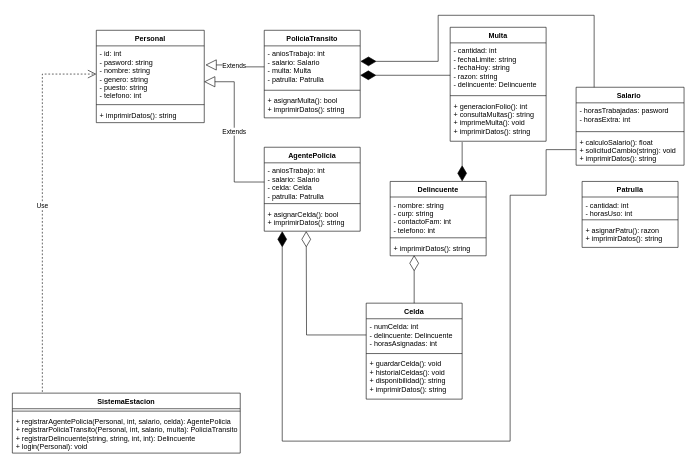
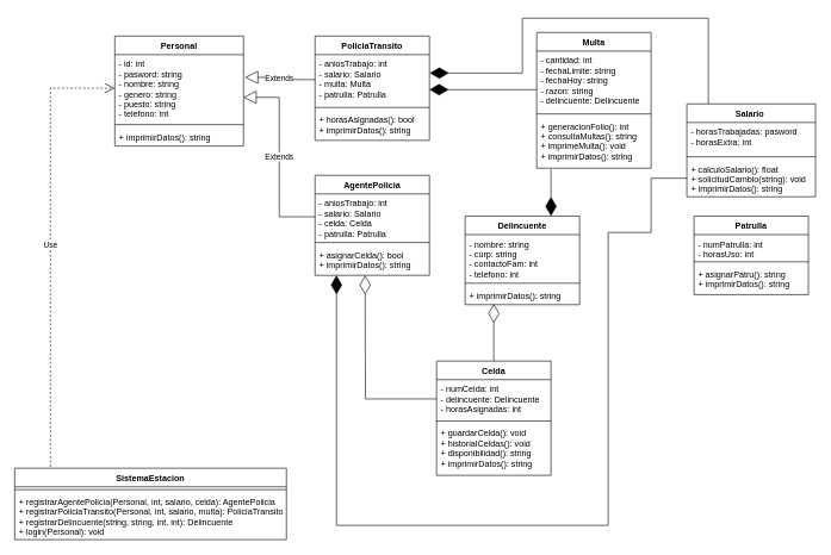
  <mxCell id="0" />
  <mxCell id="1" parent="0" />
  <mxCell id="2" value="SistemaEstacion" style="swimlane;fontStyle=1;align=center;verticalAlign=top;childLayout=stackLayout;horizontal=1;startSize=26;horizontalStack=0;resizeParent=1;resizeParentMax=0;resizeLast=0;collapsible=1;marginBottom=0;" vertex="1" parent="1"><mxGeometry x="20" y="650" width="380" height="100" as="geometry" /></mxCell>
  <mxCell id="3" value="" style="line;strokeWidth=1;fillColor=none;align=left;verticalAlign=middle;spacingTop=-1;spacingLeft=3;spacingRight=3;rotatable=0;labelPosition=right;points=[];portConstraint=eastwest;strokeColor=inherit;" vertex="1" parent="2"><mxGeometry y="26" width="380" height="8" as="geometry" /></mxCell>
  <mxCell id="4" value="+ registrarAgentePolicia(Personal, int, salario, celda): AgentePolicia&#10;+ registrarPoliciaTransito(Personal, int, salario, multa): PoliciaTransito&#10;+ registrarDelincuente(string, string, int, int): Delincuente&#10;+ login(Personal): void" style="text;strokeColor=none;fillColor=none;align=left;verticalAlign=top;spacingLeft=4;spacingRight=4;overflow=hidden;rotatable=0;points=[[0,0.5],[1,0.5]];portConstraint=eastwest;" vertex="1" parent="2"><mxGeometry y="34" width="380" height="66" as="geometry" /></mxCell>
  <mxCell id="5" value="Salario " style="swimlane;fontStyle=1;align=center;verticalAlign=top;childLayout=stackLayout;horizontal=1;startSize=26;horizontalStack=0;resizeParent=1;resizeParentMax=0;resizeLast=0;collapsible=1;marginBottom=0;" vertex="1" parent="1"><mxGeometry x="960" y="140" width="180" height="130" as="geometry" /></mxCell>
  <mxCell id="6" value="- horasTrabajadas: pasword&#10;- horasExtra: int" style="text;strokeColor=none;fillColor=none;align=left;verticalAlign=top;spacingLeft=4;spacingRight=4;overflow=hidden;rotatable=0;points=[[0,0.5],[1,0.5]];portConstraint=eastwest;" vertex="1" parent="5"><mxGeometry y="26" width="180" height="44" as="geometry" /></mxCell>
  <mxCell id="7" value="" style="line;strokeWidth=1;fillColor=none;align=left;verticalAlign=middle;spacingTop=-1;spacingLeft=3;spacingRight=3;rotatable=0;labelPosition=right;points=[];portConstraint=eastwest;strokeColor=inherit;" vertex="1" parent="5"><mxGeometry y="70" width="180" height="8" as="geometry" /></mxCell>
  <mxCell id="8" value="+ calculoSalario(): float &#10;+ solicitudCambio(string): void&#10;+ imprimirDatos(): string" style="text;strokeColor=none;fillColor=none;align=left;verticalAlign=top;spacingLeft=4;spacingRight=4;overflow=hidden;rotatable=0;points=[[0,0.5],[1,0.5]];portConstraint=eastwest;" vertex="1" parent="5"><mxGeometry y="78" width="180" height="52" as="geometry" /></mxCell>
  <mxCell id="9" value="Personal" style="swimlane;fontStyle=1;align=center;verticalAlign=top;childLayout=stackLayout;horizontal=1;startSize=26;horizontalStack=0;resizeParent=1;resizeParentMax=0;resizeLast=0;collapsible=1;marginBottom=0;" vertex="1" parent="1"><mxGeometry x="160" y="45" width="180" height="154" as="geometry" /></mxCell>
  <mxCell id="10" value="- id: int&#10;- pasword: string&#10;- nombre: string &#10;- genero: string &#10;- puesto: string&#10;- telefono: int" style="text;strokeColor=none;fillColor=none;align=left;verticalAlign=top;spacingLeft=4;spacingRight=4;overflow=hidden;rotatable=0;points=[[0,0.5],[1,0.5]];portConstraint=eastwest;" vertex="1" parent="9"><mxGeometry y="26" width="180" height="94" as="geometry" /></mxCell>
  <mxCell id="11" value="" style="line;strokeWidth=1;fillColor=none;align=left;verticalAlign=middle;spacingTop=-1;spacingLeft=3;spacingRight=3;rotatable=0;labelPosition=right;points=[];portConstraint=eastwest;strokeColor=inherit;" vertex="1" parent="9"><mxGeometry y="120" width="180" height="8" as="geometry" /></mxCell>
  <mxCell id="12" value="+ imprimirDatos(): string" style="text;strokeColor=none;fillColor=none;align=left;verticalAlign=top;spacingLeft=4;spacingRight=4;overflow=hidden;rotatable=0;points=[[0,0.5],[1,0.5]];portConstraint=eastwest;" vertex="1" parent="9"><mxGeometry y="128" width="180" height="26" as="geometry" /></mxCell>
  <mxCell id="13" value="AgentePolicia" style="swimlane;fontStyle=1;align=center;verticalAlign=top;childLayout=stackLayout;horizontal=1;startSize=26;horizontalStack=0;resizeParent=1;resizeParentMax=0;resizeLast=0;collapsible=1;marginBottom=0;" vertex="1" parent="1"><mxGeometry x="440" y="240" width="160" height="140" as="geometry" /></mxCell>
  <mxCell id="14" value="- aniosTrabajo: int&#10;- salario: Salario&#10;- celda: Celda&#10;- patrulla: Patrulla " style="text;strokeColor=none;fillColor=none;align=left;verticalAlign=top;spacingLeft=4;spacingRight=4;overflow=hidden;rotatable=0;points=[[0,0.5],[1,0.5]];portConstraint=eastwest;" vertex="1" parent="13"><mxGeometry y="26" width="160" height="64" as="geometry" /></mxCell>
  <mxCell id="15" value="" style="line;strokeWidth=1;fillColor=none;align=left;verticalAlign=middle;spacingTop=-1;spacingLeft=3;spacingRight=3;rotatable=0;labelPosition=right;points=[];portConstraint=eastwest;strokeColor=inherit;" vertex="1" parent="13"><mxGeometry y="90" width="160" height="8" as="geometry" /></mxCell>
  <mxCell id="16" value="+ asignarCelda(): bool&#10;+ imprimirDatos(): string" style="text;strokeColor=none;fillColor=none;align=left;verticalAlign=top;spacingLeft=4;spacingRight=4;overflow=hidden;rotatable=0;points=[[0,0.5],[1,0.5]];portConstraint=eastwest;" vertex="1" parent="13"><mxGeometry y="98" width="160" height="42" as="geometry" /></mxCell>
  <mxCell id="17" value="Delincuente" style="swimlane;fontStyle=1;align=center;verticalAlign=top;childLayout=stackLayout;horizontal=1;startSize=26;horizontalStack=0;resizeParent=1;resizeParentMax=0;resizeLast=0;collapsible=1;marginBottom=0;" vertex="1" parent="1"><mxGeometry x="650" y="297" width="160" height="124" as="geometry" /></mxCell>
  <mxCell id="18" value="- nombre: string&#10;- curp: string&#10;- contactoFam: int&#10;- telefono: int " style="text;strokeColor=none;fillColor=none;align=left;verticalAlign=top;spacingLeft=4;spacingRight=4;overflow=hidden;rotatable=0;points=[[0,0.5],[1,0.5]];portConstraint=eastwest;" vertex="1" parent="17"><mxGeometry y="26" width="160" height="64" as="geometry" /></mxCell>
  <mxCell id="19" value="" style="line;strokeWidth=1;fillColor=none;align=left;verticalAlign=middle;spacingTop=-1;spacingLeft=3;spacingRight=3;rotatable=0;labelPosition=right;points=[];portConstraint=eastwest;strokeColor=inherit;" vertex="1" parent="17"><mxGeometry y="90" width="160" height="8" as="geometry" /></mxCell>
  <mxCell id="20" value="+ imprimirDatos(): string" style="text;strokeColor=none;fillColor=none;align=left;verticalAlign=top;spacingLeft=4;spacingRight=4;overflow=hidden;rotatable=0;points=[[0,0.5],[1,0.5]];portConstraint=eastwest;" vertex="1" parent="17"><mxGeometry y="98" width="160" height="26" as="geometry" /></mxCell>
  <mxCell id="21" value="PoliciaTransito" style="swimlane;fontStyle=1;align=center;verticalAlign=top;childLayout=stackLayout;horizontal=1;startSize=26;horizontalStack=0;resizeParent=1;resizeParentMax=0;resizeLast=0;collapsible=1;marginBottom=0;" vertex="1" parent="1"><mxGeometry x="440" y="45" width="160" height="146" as="geometry" /></mxCell>
  <mxCell id="22" value="- aniosTrabajo: int&#10;- salario: Salario&#10;- multa: Multa &#10;- patrulla: Patrulla &#10;" style="text;strokeColor=none;fillColor=none;align=left;verticalAlign=top;spacingLeft=4;spacingRight=4;overflow=hidden;rotatable=0;points=[[0,0.5],[1,0.5]];portConstraint=eastwest;" vertex="1" parent="21"><mxGeometry y="26" width="160" height="70" as="geometry" /></mxCell>
  <mxCell id="23" value="" style="line;strokeWidth=1;fillColor=none;align=left;verticalAlign=middle;spacingTop=-1;spacingLeft=3;spacingRight=3;rotatable=0;labelPosition=right;points=[];portConstraint=eastwest;strokeColor=inherit;" vertex="1" parent="21"><mxGeometry y="96" width="160" height="8" as="geometry" /></mxCell>
- <mxCell id="24" value="+ asignarMulta(): bool&#10;+ imprimirDatos(): string" style="text;strokeColor=none;fillColor=none;align=left;verticalAlign=top;spacingLeft=4;spacingRight=4;overflow=hidden;rotatable=0;points=[[0,0.5],[1,0.5]];portConstraint=eastwest;" vertex="1" parent="21"><mxGeometry y="104" width="160" height="42" as="geometry" /></mxCell>
+ <mxCell id="24" value="+ horasAsignadas(): bool&#10;+ imprimirDatos(): string" style="text;strokeColor=none;fillColor=none;align=left;verticalAlign=top;spacingLeft=4;spacingRight=4;overflow=hidden;rotatable=0;points=[[0,0.5],[1,0.5]];portConstraint=eastwest;" vertex="1" parent="21"><mxGeometry y="104" width="160" height="42" as="geometry" /></mxCell>
  <mxCell id="25" value="Celda" style="swimlane;fontStyle=1;align=center;verticalAlign=top;childLayout=stackLayout;horizontal=1;startSize=26;horizontalStack=0;resizeParent=1;resizeParentMax=0;resizeLast=0;collapsible=1;marginBottom=0;" vertex="1" parent="1"><mxGeometry x="610" y="500" width="160" height="160" as="geometry" /></mxCell>
  <mxCell id="26" value="- numCelda: int&#10;- delincuente: Delincuente&#10;- horasAsignadas: int" style="text;strokeColor=none;fillColor=none;align=left;verticalAlign=top;spacingLeft=4;spacingRight=4;overflow=hidden;rotatable=0;points=[[0,0.5],[1,0.5]];portConstraint=eastwest;" vertex="1" parent="25"><mxGeometry y="26" width="160" height="54" as="geometry" /></mxCell>
  <mxCell id="27" value="" style="line;strokeWidth=1;fillColor=none;align=left;verticalAlign=middle;spacingTop=-1;spacingLeft=3;spacingRight=3;rotatable=0;labelPosition=right;points=[];portConstraint=eastwest;strokeColor=inherit;" vertex="1" parent="25"><mxGeometry y="80" width="160" height="8" as="geometry" /></mxCell>
  <mxCell id="28" value="+ guardarCelda(): void &#10;+ historialCeldas(): void&#10;+ disponibilidad(): string&#10;+ imprimirDatos(): string" style="text;strokeColor=none;fillColor=none;align=left;verticalAlign=top;spacingLeft=4;spacingRight=4;overflow=hidden;rotatable=0;points=[[0,0.5],[1,0.5]];portConstraint=eastwest;" vertex="1" parent="25"><mxGeometry y="88" width="160" height="72" as="geometry" /></mxCell>
  <mxCell id="29" value="Patrulla" style="swimlane;fontStyle=1;align=center;verticalAlign=top;childLayout=stackLayout;horizontal=1;startSize=26;horizontalStack=0;resizeParent=1;resizeParentMax=0;resizeLast=0;collapsible=1;marginBottom=0;" vertex="1" parent="1"><mxGeometry x="970" y="297" width="160" height="110" as="geometry" /></mxCell>
- <mxCell id="30" value="- cantidad: int&#10;- horasUso: int " style="text;strokeColor=none;fillColor=none;align=left;verticalAlign=top;spacingLeft=4;spacingRight=4;overflow=hidden;rotatable=0;points=[[0,0.5],[1,0.5]];portConstraint=eastwest;" vertex="1" parent="29"><mxGeometry y="26" width="160" height="34" as="geometry" /></mxCell>
+ <mxCell id="30" value="- numPatrulla: int&#10;- horasUso: int " style="text;strokeColor=none;fillColor=none;align=left;verticalAlign=top;spacingLeft=4;spacingRight=4;overflow=hidden;rotatable=0;points=[[0,0.5],[1,0.5]];portConstraint=eastwest;" vertex="1" parent="29"><mxGeometry y="26" width="160" height="34" as="geometry" /></mxCell>
  <mxCell id="31" value="" style="line;strokeWidth=1;fillColor=none;align=left;verticalAlign=middle;spacingTop=-1;spacingLeft=3;spacingRight=3;rotatable=0;labelPosition=right;points=[];portConstraint=eastwest;strokeColor=inherit;" vertex="1" parent="29"><mxGeometry y="60" width="160" height="8" as="geometry" /></mxCell>
- <mxCell id="32" value="+ asignarPatru(): razon&#10;+ imprimirDatos(): string " style="text;strokeColor=none;fillColor=none;align=left;verticalAlign=top;spacingLeft=4;spacingRight=4;overflow=hidden;rotatable=0;points=[[0,0.5],[1,0.5]];portConstraint=eastwest;" vertex="1" parent="29"><mxGeometry y="68" width="160" height="42" as="geometry" /></mxCell>
+ <mxCell id="32" value="+ asignarPatru(): string&#10;+ imprimirDatos(): string " style="text;strokeColor=none;fillColor=none;align=left;verticalAlign=top;spacingLeft=4;spacingRight=4;overflow=hidden;rotatable=0;points=[[0,0.5],[1,0.5]];portConstraint=eastwest;" vertex="1" parent="29"><mxGeometry y="68" width="160" height="42" as="geometry" /></mxCell>
  <mxCell id="33" value="Multa" style="swimlane;fontStyle=1;align=center;verticalAlign=top;childLayout=stackLayout;horizontal=1;startSize=26;horizontalStack=0;resizeParent=1;resizeParentMax=0;resizeLast=0;collapsible=1;marginBottom=0;" vertex="1" parent="1"><mxGeometry x="750" y="40" width="160" height="190" as="geometry" /></mxCell>
  <mxCell id="34" value="- cantidad: int&#10;- fechaLimite: string&#10;- fechaHoy: string&#10;- razon: string&#10;- delincuente: Delincuente" style="text;strokeColor=none;fillColor=none;align=left;verticalAlign=top;spacingLeft=4;spacingRight=4;overflow=hidden;rotatable=0;points=[[0,0.5],[1,0.5]];portConstraint=eastwest;" vertex="1" parent="33"><mxGeometry y="26" width="160" height="84" as="geometry" /></mxCell>
  <mxCell id="35" value="" style="line;strokeWidth=1;fillColor=none;align=left;verticalAlign=middle;spacingTop=-1;spacingLeft=3;spacingRight=3;rotatable=0;labelPosition=right;points=[];portConstraint=eastwest;strokeColor=inherit;" vertex="1" parent="33"><mxGeometry y="110" width="160" height="8" as="geometry" /></mxCell>
  <mxCell id="36" value="+ generacionFolio(): int&#10;+ consultaMultas(): string&#10;+ imprimeMulta(): void&#10;+ imprimirDatos(): string " style="text;strokeColor=none;fillColor=none;align=left;verticalAlign=top;spacingLeft=4;spacingRight=4;overflow=hidden;rotatable=0;points=[[0,0.5],[1,0.5]];portConstraint=eastwest;" vertex="1" parent="33"><mxGeometry y="118" width="160" height="72" as="geometry" /></mxCell>
  <mxCell id="37" value="Extends" style="endArrow=block;endSize=16;endFill=0;html=1;rounded=0;entryX=0.998;entryY=0.636;entryDx=0;entryDy=0;entryPerimeter=0;exitX=0;exitY=0.5;exitDx=0;exitDy=0;edgeStyle=orthogonalEdgeStyle;" edge="1" parent="1" source="14" target="10"><mxGeometry width="160" relative="1" as="geometry"><mxPoint x="560" y="280" as="sourcePoint" /><mxPoint x="720" y="280" as="targetPoint" /></mxGeometry></mxCell>
  <mxCell id="38" value="Extends" style="endArrow=block;endSize=16;endFill=0;html=1;rounded=0;exitX=0;exitY=0.5;exitDx=0;exitDy=0;entryX=1.011;entryY=0.338;entryDx=0;entryDy=0;entryPerimeter=0;edgeStyle=orthogonalEdgeStyle;" edge="1" parent="1" source="22" target="10"><mxGeometry width="160" relative="1" as="geometry"><mxPoint x="260" y="110" as="sourcePoint" /><mxPoint x="420" y="110" as="targetPoint" /></mxGeometry></mxCell>
  <mxCell id="39" value="Use" style="endArrow=open;endSize=12;dashed=1;html=1;rounded=0;entryX=0;entryY=0.5;entryDx=0;entryDy=0;edgeStyle=orthogonalEdgeStyle;" edge="1" parent="1" target="10"><mxGeometry width="160" relative="1" as="geometry"><mxPoint x="70" y="648" as="sourcePoint" /><mxPoint x="340" y="360" as="targetPoint" /><Array as="points"><mxPoint x="70" y="648" /><mxPoint x="70" y="118" /></Array></mxGeometry></mxCell>
  <mxCell id="40" value="" style="endArrow=diamondThin;endFill=1;endSize=24;html=1;rounded=0;entryX=0.75;entryY=0;entryDx=0;entryDy=0;exitX=0.125;exitY=1.019;exitDx=0;exitDy=0;exitPerimeter=0;" edge="1" parent="1" source="36" target="17"><mxGeometry width="160" relative="1" as="geometry"><mxPoint x="780" y="230" as="sourcePoint" /><mxPoint x="940" y="230" as="targetPoint" /></mxGeometry></mxCell>
  <mxCell id="41" value="" style="endArrow=diamondThin;endFill=1;endSize=24;html=1;rounded=0;entryX=1;entryY=0.7;entryDx=0;entryDy=0;entryPerimeter=0;" edge="1" parent="1" target="22"><mxGeometry width="160" relative="1" as="geometry"><mxPoint x="750" y="120" as="sourcePoint" /><mxPoint x="710" y="210" as="targetPoint" /></mxGeometry></mxCell>
  <mxCell id="42" value="" style="endArrow=diamondThin;endFill=0;endSize=24;html=1;rounded=0;exitX=0.5;exitY=0;exitDx=0;exitDy=0;" edge="1" parent="1" source="25"><mxGeometry width="160" relative="1" as="geometry"><mxPoint x="690" y="480" as="sourcePoint" /><mxPoint x="690" y="420" as="targetPoint" /></mxGeometry></mxCell>
  <mxCell id="43" value="" style="endArrow=diamondThin;endFill=0;endSize=24;html=1;rounded=0;exitX=0;exitY=0.5;exitDx=0;exitDy=0;edgeStyle=orthogonalEdgeStyle;" edge="1" parent="1" source="26"><mxGeometry width="160" relative="1" as="geometry"><mxPoint x="370" y="540" as="sourcePoint" /><mxPoint x="510" y="380" as="targetPoint" /></mxGeometry></mxCell>
  <mxCell id="44" value="" style="endArrow=diamondThin;endFill=1;endSize=24;html=1;rounded=0;fillColor=#030303;exitX=0.167;exitY=0;exitDx=0;exitDy=0;exitPerimeter=0;edgeStyle=orthogonalEdgeStyle;entryX=1.002;entryY=0.369;entryDx=0;entryDy=0;entryPerimeter=0;" edge="1" parent="1" source="5" target="22"><mxGeometry width="160" relative="1" as="geometry"><mxPoint x="1020" y="80" as="sourcePoint" /><mxPoint x="1030" y="20" as="targetPoint" /><Array as="points"><mxPoint x="990" y="20" /><mxPoint x="730" y="20" /><mxPoint x="730" y="97" /></Array></mxGeometry></mxCell>
  <mxCell id="45" value="" style="endArrow=diamondThin;endFill=1;endSize=24;html=1;rounded=0;fillColor=#FFFFFF;exitX=0;exitY=0.5;exitDx=0;exitDy=0;edgeStyle=orthogonalEdgeStyle;" edge="1" parent="1" source="8"><mxGeometry width="160" relative="1" as="geometry"><mxPoint x="820" y="280" as="sourcePoint" /><mxPoint x="470" y="380" as="targetPoint" /><Array as="points"><mxPoint x="910" y="244" /><mxPoint x="910" y="320" /><mxPoint x="850" y="320" /><mxPoint x="850" y="730" /><mxPoint x="470" y="730" /></Array></mxGeometry></mxCell>
